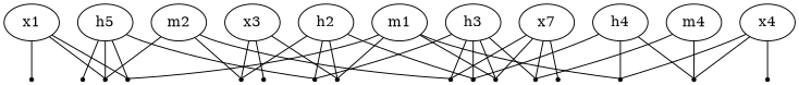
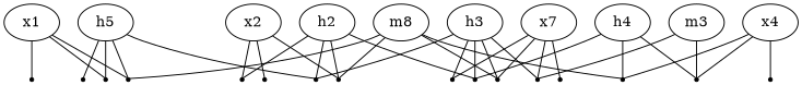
  graph {
    node [shape=point]
    n1 [label=h5 shape=""]
    factor1
    factor2
    factor3
    factor11
    n6 [label=h2 shape=""]
    factor5
    factor6
    factor15
    n10 [label=h3 shape=""]
    factor8
    factor9
    factor10
    n14 [label=h4 shape=""]
    factor13
    factor14
-   n17 [label=m1 shape=""]
-   n18 [label=m2 shape=""]
-   n19 [label=m4 shape=""]
+   n17 [label=m8 shape=""]
+   n19 [label=m3 shape=""]
    n20 [label=x1 shape=""]
    factor0
-   n22 [label=x3 shape=""]
+   n22 [label=x2 shape=""]
    factor4
    n24 [label=x7 shape=""]
    factor7
    n26 [label=x4 shape=""]
    factor12
    n1 -- factor1
    n1 -- factor2
    n1 -- factor3
    n1 -- factor11
    n6 -- factor11
    n6 -- factor5
    n6 -- factor6
    n6 -- factor15
    n10 -- factor11
    n10 -- factor15
    n10 -- factor8
    n10 -- factor9
    n10 -- factor10
    n14 -- factor15
    n14 -- factor13
    n14 -- factor14
    n17 -- factor1
    n17 -- factor5
    n17 -- factor8
    n17 -- factor13
-   n18 -- factor2
-   n18 -- factor6
-   n18 -- factor9
    n19 -- factor10
    n19 -- factor14
    n20 -- factor1
    n20 -- factor2
    n20 -- factor0
    n22 -- factor5
    n22 -- factor6
    n22 -- factor4
    n24 -- factor8
    n24 -- factor9
    n24 -- factor10
    n24 -- factor7
    n26 -- factor13
    n26 -- factor14
    n26 -- factor12
  }
